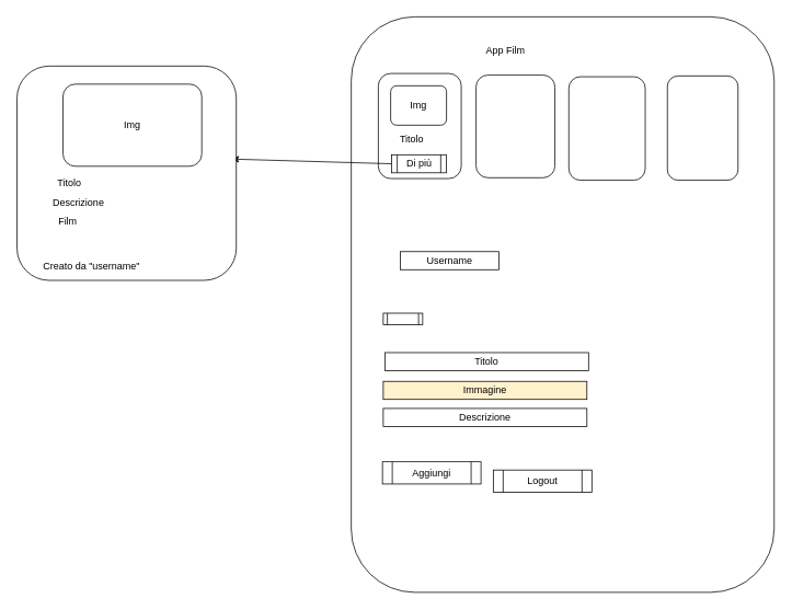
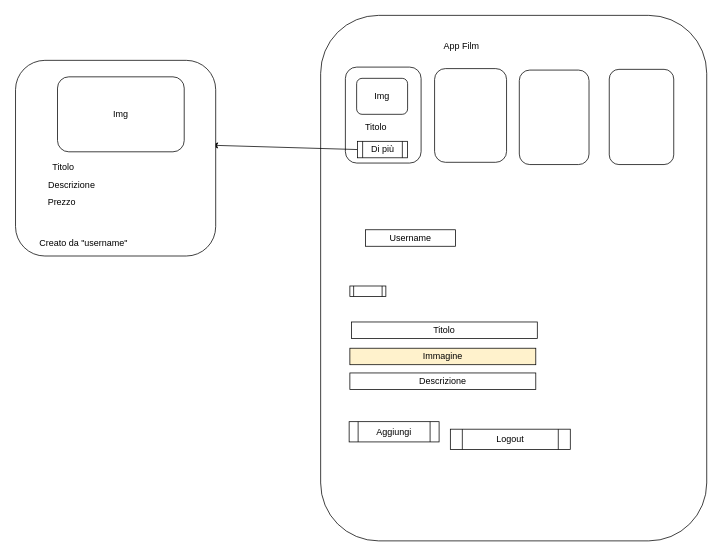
  <mxCell id="0" />
  <mxCell id="1" parent="0" />
  <mxCell id="2" value="" style="rounded=1;whiteSpace=wrap;html=1;" vertex="1" parent="1"><mxGeometry x="427" y="20" width="515" height="701" as="geometry" /></mxCell>
  <mxCell id="3" value="App Film" style="text;html=1;strokeColor=none;fillColor=none;align=center;verticalAlign=middle;whiteSpace=wrap;rounded=0;" vertex="1" parent="1"><mxGeometry x="585" y="47" width="60" height="30" as="geometry" /></mxCell>
  <mxCell id="4" value="" style="rounded=1;whiteSpace=wrap;html=1;" vertex="1" parent="1"><mxGeometry x="460" y="89" width="101" height="128" as="geometry" /></mxCell>
  <mxCell id="5" value="" style="rounded=1;whiteSpace=wrap;html=1;" vertex="1" parent="1"><mxGeometry x="579" y="91" width="96" height="125" as="geometry" /></mxCell>
  <mxCell id="6" value="" style="rounded=1;whiteSpace=wrap;html=1;" vertex="1" parent="1"><mxGeometry x="692" y="93" width="93" height="126" as="geometry" /></mxCell>
  <mxCell id="7" value="" style="rounded=1;whiteSpace=wrap;html=1;" vertex="1" parent="1"><mxGeometry x="812" y="92" width="86" height="127" as="geometry" /></mxCell>
  <mxCell id="8" value="Username" style="rounded=0;whiteSpace=wrap;html=1;" vertex="1" parent="1"><mxGeometry x="487" y="306" width="120" height="22" as="geometry" /></mxCell>
  <mxCell id="9" value="" style="shape=process;whiteSpace=wrap;html=1;backgroundOutline=1;" vertex="1" parent="1"><mxGeometry x="466" y="381" width="48" height="14" as="geometry" /></mxCell>
  <mxCell id="10" value="Titolo" style="rounded=0;whiteSpace=wrap;html=1;" vertex="1" parent="1"><mxGeometry x="468" y="429" width="248" height="22" as="geometry" /></mxCell>
  <mxCell id="11" value="Immagine" style="rounded=0;whiteSpace=wrap;html=1;fillColor=#fff2cc;" vertex="1" parent="1"><mxGeometry x="466" y="464" width="248" height="22" as="geometry" /></mxCell>
  <mxCell id="12" value="Descrizione" style="rounded=0;whiteSpace=wrap;html=1;" vertex="1" parent="1"><mxGeometry x="466" y="497" width="248" height="22" as="geometry" /></mxCell>
  <mxCell id="13" value="Aggiungi" style="shape=process;whiteSpace=wrap;html=1;backgroundOutline=1;" vertex="1" parent="1"><mxGeometry x="465" y="562" width="120" height="27" as="geometry" /></mxCell>
  <mxCell id="14" value="Img" style="rounded=1;whiteSpace=wrap;html=1;" vertex="1" parent="1"><mxGeometry x="475" y="104" width="68" height="48" as="geometry" /></mxCell>
  <mxCell id="15" value="Titolo" style="text;html=1;strokeColor=none;fillColor=none;align=center;verticalAlign=middle;whiteSpace=wrap;rounded=0;" vertex="1" parent="1"><mxGeometry x="471" y="155" width="60" height="30" as="geometry" /></mxCell>
  <mxCell id="16" style="edgeStyle=none;html=1;exitX=0;exitY=0.5;exitDx=0;exitDy=0;entryX=0.98;entryY=0.434;entryDx=0;entryDy=0;entryPerimeter=0;" edge="1" parent="1" source="17" target="18"><mxGeometry relative="1" as="geometry" /></mxCell>
  <mxCell id="17" value="Di più" style="shape=process;whiteSpace=wrap;html=1;backgroundOutline=1;" vertex="1" parent="1"><mxGeometry x="476" y="188" width="67" height="22" as="geometry" /></mxCell>
  <mxCell id="18" value="" style="rounded=1;whiteSpace=wrap;html=1;" vertex="1" parent="1"><mxGeometry x="20" y="80" width="267" height="261" as="geometry" /></mxCell>
  <mxCell id="19" value="Img" style="rounded=1;whiteSpace=wrap;html=1;" vertex="1" parent="1"><mxGeometry x="76" y="102" width="169" height="100" as="geometry" /></mxCell>
  <mxCell id="20" value="Titolo" style="text;html=1;strokeColor=none;fillColor=none;align=center;verticalAlign=middle;whiteSpace=wrap;rounded=0;" vertex="1" parent="1"><mxGeometry x="54" y="208" width="60" height="30" as="geometry" /></mxCell>
  <mxCell id="21" value="Descrizione" style="text;html=1;strokeColor=none;fillColor=none;align=center;verticalAlign=middle;whiteSpace=wrap;rounded=0;" vertex="1" parent="1"><mxGeometry x="65" y="232" width="60" height="30" as="geometry" /></mxCell>
- <mxCell id="22" value="Film" style="text;html=1;strokeColor=none;fillColor=none;align=center;verticalAlign=middle;whiteSpace=wrap;rounded=0;" vertex="1" parent="1"><mxGeometry x="52" y="255" width="60" height="30" as="geometry" /></mxCell>
+ <mxCell id="22" value="Prezzo" style="text;html=1;strokeColor=none;fillColor=none;align=center;verticalAlign=middle;whiteSpace=wrap;rounded=0;" vertex="1" parent="1"><mxGeometry x="52" y="255" width="60" height="30" as="geometry" /></mxCell>
  <mxCell id="23" value="Creato da &quot;username&quot;" style="text;html=1;strokeColor=none;fillColor=none;align=center;verticalAlign=middle;whiteSpace=wrap;rounded=0;" vertex="1" parent="1"><mxGeometry x="47" y="309" width="128" height="30" as="geometry" /></mxCell>
- <mxCell id="24" value="Logout" style="shape=process;whiteSpace=wrap;html=1;backgroundOutline=1;" vertex="1" parent="1"><mxGeometry x="600" y="572" width="120" height="27" as="geometry" /></mxCell>
+ <mxCell id="24" value="Logout" style="shape=process;whiteSpace=wrap;html=1;backgroundOutline=1;" vertex="1" parent="1"><mxGeometry x="600" y="572" width="160" height="27" as="geometry" /></mxCell>
